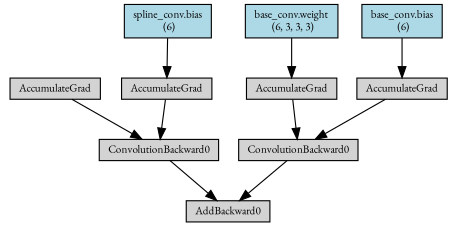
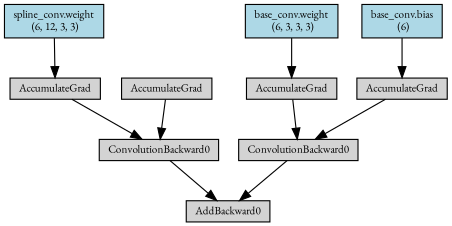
  digraph {
    fontname="EB Garamond"
    node [align=left fontname="EB Garamond" fontsize=10 ranksep=0.1 shape=box style=filled]
    edge [fontname="EB Garamond"]
    n1 [height=0.2 label=AddBackward0]
    n2 [height=0.2 label=ConvolutionBackward0]
    n3 [height=0.2 label=AccumulateGrad]
+   n4 [fillcolor=lightblue height=0.2 label="spline_conv.weight\n (6, 12, 3, 3)"]
    n5 [height=0.2 label=AccumulateGrad]
-   n6 [fillcolor=lightblue height=0.2 label="spline_conv.bias\n (6)"]
    n7 [height=0.2 label=ConvolutionBackward0]
    n8 [height=0.2 label=AccumulateGrad]
    n9 [fillcolor=lightblue height=0.2 label="base_conv.weight\n (6, 3, 3, 3)"]
    n10 [height=0.2 label=AccumulateGrad]
    n11 [fillcolor=lightblue height=0.2 label="base_conv.bias\n (6)"]
    n2 -> n1
    n3 -> n2
+   n4 -> n3
    n5 -> n2
-   n6 -> n5
    n7 -> n1
    n8 -> n7
    n9 -> n8
    n10 -> n7
    n11 -> n10
  }
